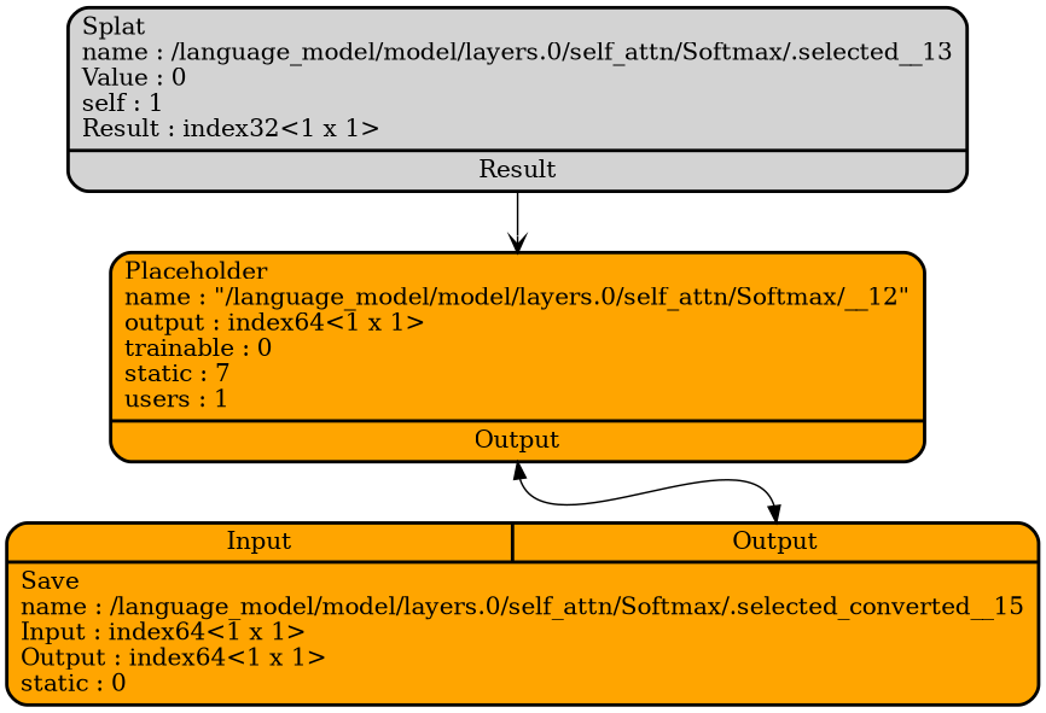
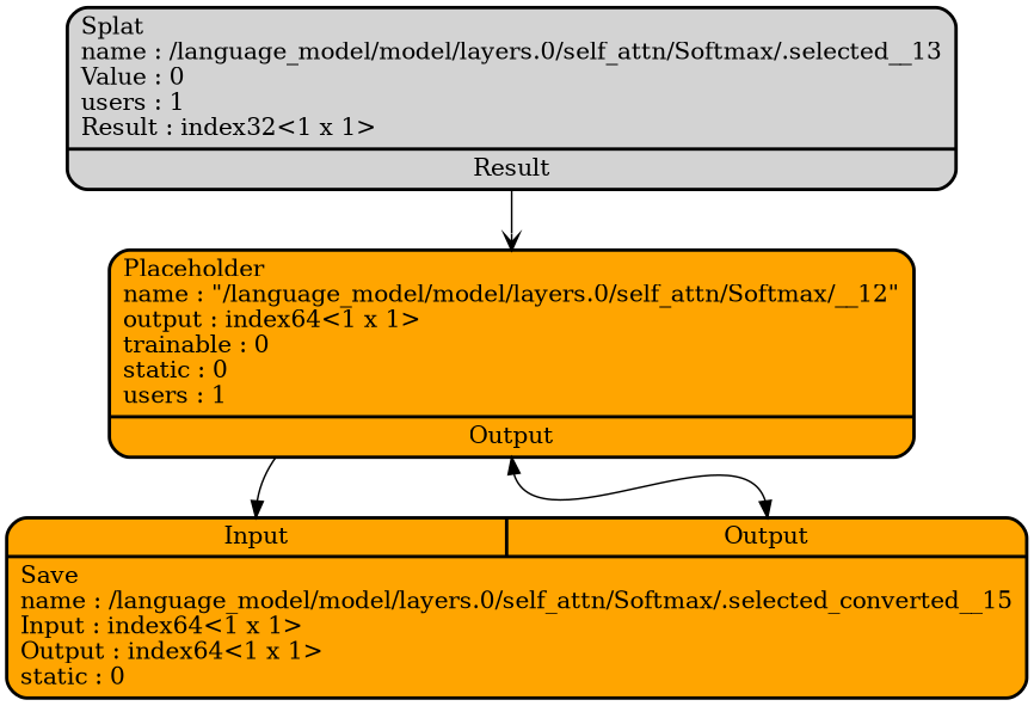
  digraph {
    rankdir=TB
    node [fillcolor=orange penwidth=2 shape=record style="filled,rounded"]
    edge [headport=Input tailport=Result]
    n1 [label="{{<Input>Input|<Output>Output}|{Save\lname : /language_model/model/layers.0/self_attn/Softmax/.selected_converted__15\lInput : index64\<1 x 1\>\lOutput : index64\<1 x 1\>\lstatic : 0\l}}"]
-   n2 [label="{{Placeholder\lname : \"/language_model/model/layers.0/self_attn/Softmax/__12\"\loutput : index64\<1 x 1\>\ltrainable : 0\lstatic : 7\lusers : 1\l}|{<Output>Output}}"]
-   n3 [fillcolor=lightgrey label="{{Splat\lname : /language_model/model/layers.0/self_attn/Softmax/.selected__13\lValue : 0\lself : 1\lResult : index32\<1 x 1\>\l}|{<Result>Result}}"]
+   n2 [label="{{Placeholder\lname : \"/language_model/model/layers.0/self_attn/Softmax/__12\"\loutput : index64\<1 x 1\>\ltrainable : 0\lstatic : 0\lusers : 1\l}|{<Output>Output}}"]
+   n3 [fillcolor=lightgrey label="{{Splat\lname : /language_model/model/layers.0/self_attn/Softmax/.selected__13\lValue : 0\lusers : 1\lResult : index32\<1 x 1\>\l}|{<Result>Result}}"]
    n2 -> n1 [dir=both headport=Output tailport=Output]
+   n2 -> n1 [arrowhead=normal]
    n3 -> n2 [arrowhead=vee]
  }
